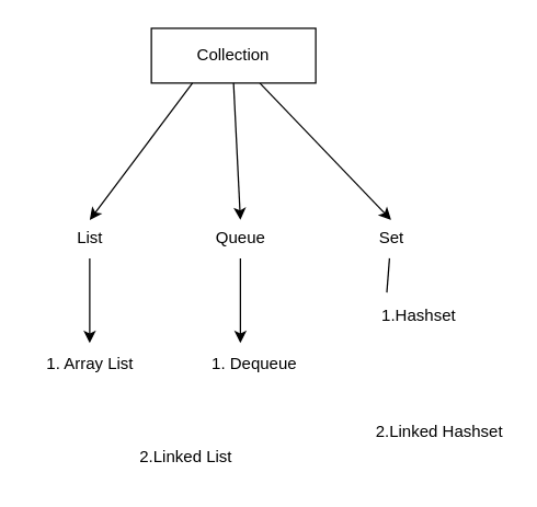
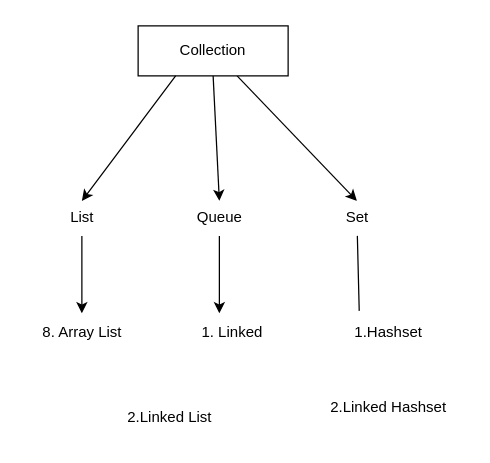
  <mxCell id="0" />
  <mxCell id="1" parent="0" />
  <mxCell id="2" style="edgeStyle=none;html=1;" edge="1" parent="1" source="3"><mxGeometry relative="1" as="geometry"><mxPoint x="285" y="160" as="targetPoint" /></mxGeometry></mxCell>
  <mxCell id="3" value="Collection" style="whiteSpace=wrap;html=1;" vertex="1" parent="1"><mxGeometry x="110" y="20" width="120" height="40" as="geometry" /></mxCell>
  <mxCell id="4" style="edgeStyle=none;html=1;exitX=0.5;exitY=1;exitDx=0;exitDy=0;" edge="1" parent="1" source="3"><mxGeometry relative="1" as="geometry"><mxPoint x="175" y="160" as="targetPoint" /><mxPoint x="215" y="90" as="sourcePoint" /></mxGeometry></mxCell>
  <mxCell id="5" style="edgeStyle=none;html=1;exitX=0.25;exitY=1;exitDx=0;exitDy=0;" edge="1" parent="1" source="3"><mxGeometry relative="1" as="geometry"><mxPoint x="65" y="160" as="targetPoint" /><mxPoint x="160" y="90" as="sourcePoint" /></mxGeometry></mxCell>
  <mxCell id="6" style="edgeStyle=none;html=1;" edge="1" parent="1" source="7"><mxGeometry relative="1" as="geometry"><mxPoint x="65" y="250" as="targetPoint" /></mxGeometry></mxCell>
  <mxCell id="7" value="List" style="text;html=1;align=center;verticalAlign=middle;resizable=0;points=[];autosize=1;strokeColor=none;fillColor=none;" vertex="1" parent="1"><mxGeometry x="45" y="158" width="40" height="30" as="geometry" /></mxCell>
  <mxCell id="8" style="edgeStyle=none;html=1;" edge="1" parent="1" source="9"><mxGeometry relative="1" as="geometry"><mxPoint x="175" y="250" as="targetPoint" /></mxGeometry></mxCell>
  <mxCell id="9" value="Queue" style="text;html=1;align=center;verticalAlign=middle;resizable=0;points=[];autosize=1;strokeColor=none;fillColor=none;" vertex="1" parent="1"><mxGeometry x="145" y="158" width="60" height="30" as="geometry" /></mxCell>
  <mxCell id="10" value="Set" style="text;html=1;align=center;verticalAlign=middle;resizable=0;points=[];autosize=1;strokeColor=none;fillColor=none;" vertex="1" parent="1"><mxGeometry x="265" y="158" width="40" height="30" as="geometry" /></mxCell>
- <mxCell id="11" value="1. Array List" style="text;html=1;align=center;verticalAlign=middle;resizable=0;points=[];autosize=1;strokeColor=none;fillColor=none;" vertex="1" parent="1"><mxGeometry x="20" y="250" width="90" height="30" as="geometry" /></mxCell>
- <mxCell id="12" value="2.Linked Hashset" style="text;html=1;align=center;verticalAlign=middle;resizable=0;points=[];autosize=1;strokeColor=none;fillColor=none;" vertex="1" parent="1"><mxGeometry x="260" y="300" width="120" height="30" as="geometry" /></mxCell>
- <mxCell id="13" value="1. Dequeue" style="text;html=1;align=center;verticalAlign=middle;resizable=0;points=[];autosize=1;strokeColor=none;fillColor=none;" vertex="1" parent="1"><mxGeometry x="140" y="250" width="90" height="30" as="geometry" /></mxCell>
- <mxCell id="14" value="1.Hashset" style="text;html=1;align=center;verticalAlign=middle;resizable=0;points=[];autosize=1;strokeColor=none;fillColor=none;" vertex="1" parent="1"><mxGeometry x="265" y="215" width="80" height="30" as="geometry" /></mxCell>
+ <mxCell id="11" value="8. Array List" style="text;html=1;align=center;verticalAlign=middle;resizable=0;points=[];autosize=1;strokeColor=none;fillColor=none;" vertex="1" parent="1"><mxGeometry x="20" y="250" width="90" height="30" as="geometry" /></mxCell>
+ <mxCell id="12" value="2.Linked Hashset" style="text;html=1;align=center;verticalAlign=middle;resizable=0;points=[];autosize=1;strokeColor=none;fillColor=none;" vertex="1" parent="1"><mxGeometry x="250" y="310" width="120" height="30" as="geometry" /></mxCell>
+ <mxCell id="13" value="1. Linked" style="text;html=1;align=center;verticalAlign=middle;resizable=0;points=[];autosize=1;strokeColor=none;fillColor=none;" vertex="1" parent="1"><mxGeometry x="140" y="250" width="90" height="30" as="geometry" /></mxCell>
+ <mxCell id="14" value="1.Hashset" style="text;html=1;align=center;verticalAlign=middle;resizable=0;points=[];autosize=1;strokeColor=none;fillColor=none;" vertex="1" parent="1"><mxGeometry x="270" y="250" width="80" height="30" as="geometry" /></mxCell>
  <mxCell id="15" value="2.Linked List" style="text;html=1;align=center;verticalAlign=middle;resizable=0;points=[];autosize=1;strokeColor=none;fillColor=none;" vertex="1" parent="1"><mxGeometry x="90" y="318" width="90" height="30" as="geometry" /></mxCell>
  <mxCell id="16" style="edgeStyle=none;html=1;entryX=0.211;entryY=-0.067;entryDx=0;entryDy=0;entryPerimeter=0;endArrow=none;" edge="1" parent="1" source="10" target="14"><mxGeometry relative="1" as="geometry" /></mxCell>
